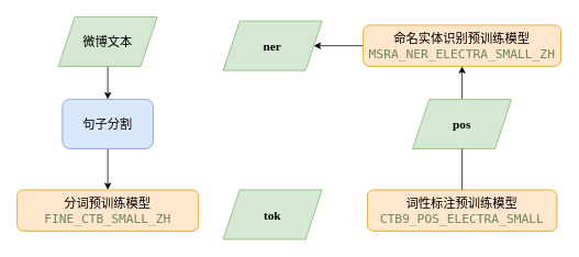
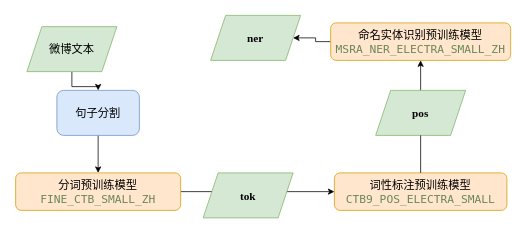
  <mxCell id="0" />
  <mxCell id="1" parent="0" />
  <mxCell id="2" style="edgeStyle=orthogonalEdgeStyle;rounded=0;orthogonalLoop=1;jettySize=auto;html=1;exitX=0.5;exitY=1;exitDx=0;exitDy=0;entryX=0.5;entryY=0;entryDx=0;entryDy=0;fontFamily=Times New Roman;" edge="1" parent="1" source="3" target="5"><mxGeometry relative="1" as="geometry" /></mxCell>
- <mxCell id="3" value="&lt;font style=&quot;font-size: 15px;&quot; face=&quot;Times New Roman&quot;&gt;微博文本&lt;/font&gt;" style="shape=parallelogram;perimeter=parallelogramPerimeter;whiteSpace=wrap;html=1;fixedSize=1;fillColor=#d5e8d4;strokeColor=#82b366;" vertex="1" parent="1"><mxGeometry x="70" y="20" width="120" height="60" as="geometry" /></mxCell>
+ <mxCell id="3" value="&lt;font style=&quot;font-size: 15px;&quot; face=&quot;Times New Roman&quot;&gt;微博文本&lt;/font&gt;" style="shape=parallelogram;perimeter=parallelogramPerimeter;whiteSpace=wrap;html=1;fixedSize=1;fillColor=#d5e8d4;strokeColor=#82b366;" vertex="1" parent="1"><mxGeometry x="35" y="35" width="120" height="60" as="geometry" /></mxCell>
  <mxCell id="4" style="edgeStyle=orthogonalEdgeStyle;rounded=0;orthogonalLoop=1;jettySize=auto;html=1;exitX=0.5;exitY=1;exitDx=0;exitDy=0;entryX=0.5;entryY=0;entryDx=0;entryDy=0;fontFamily=Times New Roman;" edge="1" parent="1" source="5" target="7"><mxGeometry relative="1" as="geometry" /></mxCell>
  <mxCell id="5" value="&lt;font style=&quot;font-size: 15px;&quot;&gt;句子分割&lt;/font&gt;" style="rounded=1;whiteSpace=wrap;html=1;fontFamily=Times New Roman;fillColor=#dae8fc;strokeColor=#6c8ebf;" vertex="1" parent="1"><mxGeometry x="75" y="120" width="110" height="60" as="geometry" /></mxCell>
+ <mxCell id="6" style="edgeStyle=orthogonalEdgeStyle;rounded=0;orthogonalLoop=1;jettySize=auto;html=1;exitX=1;exitY=0.5;exitDx=0;exitDy=0;entryX=0;entryY=0.5;entryDx=0;entryDy=0;fontFamily=Times New Roman;" edge="1" parent="1" source="7" target="9"><mxGeometry relative="1" as="geometry"><Array as="points"><mxPoint x="250" y="255" /><mxPoint x="250" y="255" /></Array></mxGeometry></mxCell>
  <mxCell id="7" value="&lt;font style=&quot;font-size: 15px;&quot;&gt;分词预训练模型&lt;br&gt;&lt;span style=&quot;color: rgb(106, 135, 89); font-family: WordVisi_MSFontService, Consolas, Consolas_EmbeddedFont, Consolas_MSFontService, monospace; font-variant-ligatures: none; text-align: justify; -webkit-text-fill-color: rgb(106, 135, 89); -webkit-text-stroke-color: rgb(106, 135, 89); caret-color: rgb(106, 135, 89);&quot;&gt;FINE_CTB_SMALL_ZH&lt;/span&gt;&lt;/font&gt;" style="rounded=1;whiteSpace=wrap;html=1;fontFamily=Times New Roman;fillColor=#ffe6cc;strokeColor=#d79b00;" vertex="1" parent="1"><mxGeometry x="20" y="230" width="220" height="50" as="geometry" /></mxCell>
  <mxCell id="8" style="edgeStyle=orthogonalEdgeStyle;rounded=0;orthogonalLoop=1;jettySize=auto;html=1;exitX=0.5;exitY=0;exitDx=0;exitDy=0;entryX=0.5;entryY=1;entryDx=0;entryDy=0;fontFamily=Times New Roman;startArrow=none;" edge="1" parent="1" source="14" target="11"><mxGeometry relative="1" as="geometry" /></mxCell>
  <mxCell id="9" value="&lt;font style=&quot;font-size: 15px;&quot;&gt;词性标注预训练模型&lt;br&gt;&lt;span style=&quot;color: rgb(106, 135, 89); font-family: WordVisi_MSFontService, Consolas, Consolas_EmbeddedFont, Consolas_MSFontService, monospace; font-variant-ligatures: none; text-align: justify; -webkit-text-fill-color: rgb(106, 135, 89); -webkit-text-stroke-color: rgb(106, 135, 89); caret-color: rgb(106, 135, 89);&quot;&gt;CTB9_POS_ELECTRA_SMALL&lt;/span&gt;&lt;/font&gt;" style="rounded=1;whiteSpace=wrap;html=1;fontFamily=Times New Roman;fillColor=#ffe6cc;strokeColor=#d79b00;" vertex="1" parent="1"><mxGeometry x="445" y="230" width="230" height="50" as="geometry" /></mxCell>
  <mxCell id="10" style="edgeStyle=orthogonalEdgeStyle;rounded=0;orthogonalLoop=1;jettySize=auto;html=1;exitX=0;exitY=0.5;exitDx=0;exitDy=0;fontFamily=Times New Roman;" edge="1" parent="1" source="11" target="12"><mxGeometry relative="1" as="geometry" /></mxCell>
  <mxCell id="11" value="&lt;font style=&quot;font-size: 15px;&quot;&gt;命名实体识别预训练模型&lt;br&gt;&lt;/font&gt;&lt;span style=&quot;color: rgb(106, 135, 89); font-family: WordVisi_MSFontService, Consolas, Consolas_EmbeddedFont, Consolas_MSFontService, monospace; font-variant-ligatures: none; text-align: justify; -webkit-text-fill-color: rgb(106, 135, 89); -webkit-text-stroke-color: rgb(106, 135, 89); caret-color: rgb(106, 135, 89); font-size: 15px;&quot;&gt;&lt;font style=&quot;font-size: 15px;&quot;&gt;MSRA_NER_ELECTRA_SMALL_ZH&lt;/font&gt;&lt;br&gt;&lt;/span&gt;" style="rounded=1;whiteSpace=wrap;html=1;fontFamily=Times New Roman;fillColor=#ffe6cc;strokeColor=#d79b00;" vertex="1" parent="1"><mxGeometry x="440" y="30" width="240" height="50" as="geometry" /></mxCell>
- <mxCell id="12" value="&lt;font style=&quot;font-size: 15px;&quot; face=&quot;Times New Roman&quot;&gt;&lt;b&gt;ner&lt;/b&gt;&lt;/font&gt;" style="shape=parallelogram;perimeter=parallelogramPerimeter;whiteSpace=wrap;html=1;fixedSize=1;fillColor=#d5e8d4;strokeColor=#82b366;" vertex="1" parent="1"><mxGeometry x="270" y="25" width="120" height="60" as="geometry" /></mxCell>
+ <mxCell id="12" value="&lt;font style=&quot;font-size: 15px;&quot; face=&quot;Times New Roman&quot;&gt;&lt;b&gt;ner&lt;/b&gt;&lt;/font&gt;" style="shape=parallelogram;perimeter=parallelogramPerimeter;whiteSpace=wrap;html=1;fixedSize=1;fillColor=#d5e8d4;strokeColor=#82b366;" vertex="1" parent="1"><mxGeometry x="280" y="20" width="120" height="60" as="geometry" /></mxCell>
  <mxCell id="13" value="&lt;font style=&quot;font-size: 15px;&quot; face=&quot;Times New Roman&quot;&gt;&lt;b&gt;tok&lt;/b&gt;&lt;/font&gt;" style="shape=parallelogram;perimeter=parallelogramPerimeter;whiteSpace=wrap;html=1;fixedSize=1;fillColor=#d5e8d4;strokeColor=#82b366;" vertex="1" parent="1"><mxGeometry x="270" y="230" width="120" height="60" as="geometry" /></mxCell>
  <mxCell id="14" value="&lt;font size=&quot;1&quot; face=&quot;Times New Roman&quot;&gt;&lt;b style=&quot;font-size: 15px;&quot;&gt;pos&lt;/b&gt;&lt;/font&gt;" style="shape=parallelogram;perimeter=parallelogramPerimeter;whiteSpace=wrap;html=1;fixedSize=1;fillColor=#d5e8d4;strokeColor=#82b366;" vertex="1" parent="1"><mxGeometry x="500" y="120" width="120" height="60" as="geometry" /></mxCell>
  <mxCell id="15" value="" style="edgeStyle=orthogonalEdgeStyle;rounded=0;orthogonalLoop=1;jettySize=auto;html=1;exitX=0.5;exitY=0;exitDx=0;exitDy=0;entryX=0.5;entryY=1;entryDx=0;entryDy=0;fontFamily=Times New Roman;endArrow=none;" edge="1" parent="1" source="9" target="14"><mxGeometry relative="1" as="geometry"><mxPoint x="570" y="230" as="sourcePoint" /><mxPoint x="570" y="120" as="targetPoint" /></mxGeometry></mxCell>
